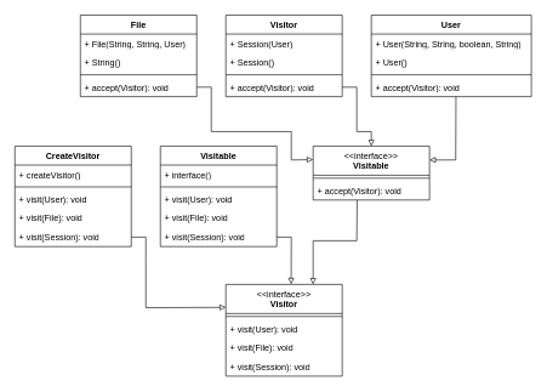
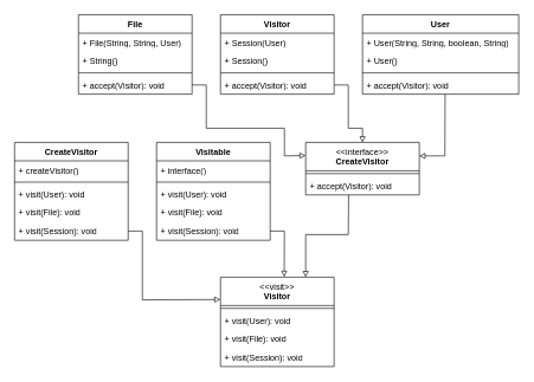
  <mxCell id="0" />
  <mxCell id="1" parent="0" />
  <mxCell id="2" value="File" style="swimlane;fontStyle=1;align=center;verticalAlign=top;childLayout=stackLayout;horizontal=1;startSize=26;horizontalStack=0;resizeParent=1;resizeParentMax=0;resizeLast=0;collapsible=1;marginBottom=0;whiteSpace=wrap;html=1;" vertex="1" parent="1"><mxGeometry x="110" y="20" width="160" height="112" as="geometry" /></mxCell>
  <mxCell id="3" value="+ File(String, String, User)&amp;nbsp;" style="text;strokeColor=none;fillColor=none;align=left;verticalAlign=top;spacingLeft=4;spacingRight=4;overflow=hidden;rotatable=0;points=[[0,0.5],[1,0.5]];portConstraint=eastwest;whiteSpace=wrap;html=1;" vertex="1" parent="2"><mxGeometry y="26" width="160" height="26" as="geometry" /></mxCell>
  <mxCell id="4" value="+ String()" style="text;strokeColor=none;fillColor=none;align=left;verticalAlign=top;spacingLeft=4;spacingRight=4;overflow=hidden;rotatable=0;points=[[0,0.5],[1,0.5]];portConstraint=eastwest;whiteSpace=wrap;html=1;" vertex="1" parent="2"><mxGeometry y="52" width="160" height="26" as="geometry" /></mxCell>
  <mxCell id="5" value="" style="line;strokeWidth=1;fillColor=none;align=left;verticalAlign=middle;spacingTop=-1;spacingLeft=3;spacingRight=3;rotatable=0;labelPosition=right;points=[];portConstraint=eastwest;strokeColor=inherit;" vertex="1" parent="2"><mxGeometry y="78" width="160" height="8" as="geometry" /></mxCell>
  <mxCell id="6" value="+ accept(Visitor): void" style="text;strokeColor=none;fillColor=none;align=left;verticalAlign=top;spacingLeft=4;spacingRight=4;overflow=hidden;rotatable=0;points=[[0,0.5],[1,0.5]];portConstraint=eastwest;whiteSpace=wrap;html=1;" vertex="1" parent="2"><mxGeometry y="86" width="160" height="26" as="geometry" /></mxCell>
- <mxCell id="7" value="&lt;span style=&quot;font-weight: normal;&quot;&gt;&amp;lt;&amp;lt;interface&amp;gt;&amp;gt;&lt;/span&gt;&lt;div&gt;Visitor&lt;/div&gt;" style="swimlane;fontStyle=1;align=center;verticalAlign=top;childLayout=stackLayout;horizontal=1;startSize=40;horizontalStack=0;resizeParent=1;resizeParentMax=0;resizeLast=0;collapsible=1;marginBottom=0;whiteSpace=wrap;html=1;" vertex="1" parent="1"><mxGeometry x="310" y="390" width="160" height="126" as="geometry" /></mxCell>
+ <mxCell id="7" value="&lt;span style=&quot;font-weight: normal;&quot;&gt;&amp;lt;&amp;lt;visit&amp;gt;&amp;gt;&lt;/span&gt;&lt;div&gt;Visitor&lt;/div&gt;" style="swimlane;fontStyle=1;align=center;verticalAlign=top;childLayout=stackLayout;horizontal=1;startSize=40;horizontalStack=0;resizeParent=1;resizeParentMax=0;resizeLast=0;collapsible=1;marginBottom=0;whiteSpace=wrap;html=1;" vertex="1" parent="1"><mxGeometry x="310" y="390" width="160" height="126" as="geometry" /></mxCell>
  <mxCell id="8" value="" style="line;strokeWidth=1;fillColor=none;align=left;verticalAlign=middle;spacingTop=-1;spacingLeft=3;spacingRight=3;rotatable=0;labelPosition=right;points=[];portConstraint=eastwest;strokeColor=inherit;" vertex="1" parent="7"><mxGeometry y="40" width="160" height="8" as="geometry" /></mxCell>
  <mxCell id="9" value="+ visit(User): void" style="text;strokeColor=none;fillColor=none;align=left;verticalAlign=top;spacingLeft=4;spacingRight=4;overflow=hidden;rotatable=0;points=[[0,0.5],[1,0.5]];portConstraint=eastwest;whiteSpace=wrap;html=1;" vertex="1" parent="7"><mxGeometry y="48" width="160" height="26" as="geometry" /></mxCell>
  <mxCell id="10" value="+ visit(File): void" style="text;strokeColor=none;fillColor=none;align=left;verticalAlign=top;spacingLeft=4;spacingRight=4;overflow=hidden;rotatable=0;points=[[0,0.5],[1,0.5]];portConstraint=eastwest;whiteSpace=wrap;html=1;" vertex="1" parent="7"><mxGeometry y="74" width="160" height="26" as="geometry" /></mxCell>
  <mxCell id="11" value="+ visit(Session): void" style="text;strokeColor=none;fillColor=none;align=left;verticalAlign=top;spacingLeft=4;spacingRight=4;overflow=hidden;rotatable=0;points=[[0,0.5],[1,0.5]];portConstraint=eastwest;whiteSpace=wrap;html=1;" vertex="1" parent="7"><mxGeometry y="100" width="160" height="26" as="geometry" /></mxCell>
  <mxCell id="12" value="CreateVisitor" style="swimlane;fontStyle=1;align=center;verticalAlign=top;childLayout=stackLayout;horizontal=1;startSize=26;horizontalStack=0;resizeParent=1;resizeParentMax=0;resizeLast=0;collapsible=1;marginBottom=0;whiteSpace=wrap;html=1;" vertex="1" parent="1"><mxGeometry x="20" y="200" width="160" height="138" as="geometry" /></mxCell>
  <mxCell id="13" value="+ createVisitor()" style="text;strokeColor=none;fillColor=none;align=left;verticalAlign=top;spacingLeft=4;spacingRight=4;overflow=hidden;rotatable=0;points=[[0,0.5],[1,0.5]];portConstraint=eastwest;whiteSpace=wrap;html=1;" vertex="1" parent="12"><mxGeometry y="26" width="160" height="26" as="geometry" /></mxCell>
  <mxCell id="14" value="" style="line;strokeWidth=1;fillColor=none;align=left;verticalAlign=middle;spacingTop=-1;spacingLeft=3;spacingRight=3;rotatable=0;labelPosition=right;points=[];portConstraint=eastwest;strokeColor=inherit;" vertex="1" parent="12"><mxGeometry y="52" width="160" height="8" as="geometry" /></mxCell>
  <mxCell id="15" value="+ visit(User): void" style="text;strokeColor=none;fillColor=none;align=left;verticalAlign=top;spacingLeft=4;spacingRight=4;overflow=hidden;rotatable=0;points=[[0,0.5],[1,0.5]];portConstraint=eastwest;whiteSpace=wrap;html=1;" vertex="1" parent="12"><mxGeometry y="60" width="160" height="26" as="geometry" /></mxCell>
  <mxCell id="16" value="+ visit(File): void" style="text;strokeColor=none;fillColor=none;align=left;verticalAlign=top;spacingLeft=4;spacingRight=4;overflow=hidden;rotatable=0;points=[[0,0.5],[1,0.5]];portConstraint=eastwest;whiteSpace=wrap;html=1;" vertex="1" parent="12"><mxGeometry y="86" width="160" height="26" as="geometry" /></mxCell>
  <mxCell id="17" value="+ visit(Session): void" style="text;strokeColor=none;fillColor=none;align=left;verticalAlign=top;spacingLeft=4;spacingRight=4;overflow=hidden;rotatable=0;points=[[0,0.5],[1,0.5]];portConstraint=eastwest;whiteSpace=wrap;html=1;" vertex="1" parent="12"><mxGeometry y="112" width="160" height="26" as="geometry" /></mxCell>
- <mxCell id="18" value="&lt;span style=&quot;font-weight: normal;&quot;&gt;&amp;lt;&amp;lt;interface&amp;gt;&amp;gt;&lt;/span&gt;&lt;div&gt;Visitable&lt;/div&gt;" style="swimlane;fontStyle=1;align=center;verticalAlign=top;childLayout=stackLayout;horizontal=1;startSize=40;horizontalStack=0;resizeParent=1;resizeParentMax=0;resizeLast=0;collapsible=1;marginBottom=0;whiteSpace=wrap;html=1;" vertex="1" parent="1"><mxGeometry x="430" y="200" width="160" height="74" as="geometry" /></mxCell>
+ <mxCell id="18" value="&lt;span style=&quot;font-weight: normal;&quot;&gt;&amp;lt;&amp;lt;interface&amp;gt;&amp;gt;&lt;/span&gt;&lt;div&gt;CreateVisitor&lt;/div&gt;" style="swimlane;fontStyle=1;align=center;verticalAlign=top;childLayout=stackLayout;horizontal=1;startSize=40;horizontalStack=0;resizeParent=1;resizeParentMax=0;resizeLast=0;collapsible=1;marginBottom=0;whiteSpace=wrap;html=1;" vertex="1" parent="1"><mxGeometry x="430" y="200" width="160" height="74" as="geometry" /></mxCell>
  <mxCell id="19" value="" style="line;strokeWidth=1;fillColor=none;align=left;verticalAlign=middle;spacingTop=-1;spacingLeft=3;spacingRight=3;rotatable=0;labelPosition=right;points=[];portConstraint=eastwest;strokeColor=inherit;" vertex="1" parent="18"><mxGeometry y="40" width="160" height="8" as="geometry" /></mxCell>
  <mxCell id="20" value="+ accept(Visitor): void" style="text;strokeColor=none;fillColor=none;align=left;verticalAlign=top;spacingLeft=4;spacingRight=4;overflow=hidden;rotatable=0;points=[[0,0.5],[1,0.5]];portConstraint=eastwest;whiteSpace=wrap;html=1;" vertex="1" parent="18"><mxGeometry y="48" width="160" height="26" as="geometry" /></mxCell>
  <mxCell id="21" value="User" style="swimlane;fontStyle=1;align=center;verticalAlign=top;childLayout=stackLayout;horizontal=1;startSize=26;horizontalStack=0;resizeParent=1;resizeParentMax=0;resizeLast=0;collapsible=1;marginBottom=0;whiteSpace=wrap;html=1;" vertex="1" parent="1"><mxGeometry x="510" y="20" width="220" height="112" as="geometry" /></mxCell>
  <mxCell id="22" value="+ User(String, String, boolean, String)" style="text;strokeColor=none;fillColor=none;align=left;verticalAlign=top;spacingLeft=4;spacingRight=4;overflow=hidden;rotatable=0;points=[[0,0.5],[1,0.5]];portConstraint=eastwest;whiteSpace=wrap;html=1;" vertex="1" parent="21"><mxGeometry y="26" width="220" height="26" as="geometry" /></mxCell>
  <mxCell id="23" value="+ User()" style="text;strokeColor=none;fillColor=none;align=left;verticalAlign=top;spacingLeft=4;spacingRight=4;overflow=hidden;rotatable=0;points=[[0,0.5],[1,0.5]];portConstraint=eastwest;whiteSpace=wrap;html=1;" vertex="1" parent="21"><mxGeometry y="52" width="220" height="26" as="geometry" /></mxCell>
  <mxCell id="24" value="" style="line;strokeWidth=1;fillColor=none;align=left;verticalAlign=middle;spacingTop=-1;spacingLeft=3;spacingRight=3;rotatable=0;labelPosition=right;points=[];portConstraint=eastwest;strokeColor=inherit;" vertex="1" parent="21"><mxGeometry y="78" width="220" height="8" as="geometry" /></mxCell>
  <mxCell id="25" value="+ accept(Visitor): void" style="text;strokeColor=none;fillColor=none;align=left;verticalAlign=top;spacingLeft=4;spacingRight=4;overflow=hidden;rotatable=0;points=[[0,0.5],[1,0.5]];portConstraint=eastwest;whiteSpace=wrap;html=1;" vertex="1" parent="21"><mxGeometry y="86" width="220" height="26" as="geometry" /></mxCell>
  <mxCell id="26" value="Visitor" style="swimlane;fontStyle=1;align=center;verticalAlign=top;childLayout=stackLayout;horizontal=1;startSize=26;horizontalStack=0;resizeParent=1;resizeParentMax=0;resizeLast=0;collapsible=1;marginBottom=0;whiteSpace=wrap;html=1;" vertex="1" parent="1"><mxGeometry x="310" y="20" width="160" height="112" as="geometry" /></mxCell>
  <mxCell id="27" value="+ Session(User)" style="text;strokeColor=none;fillColor=none;align=left;verticalAlign=top;spacingLeft=4;spacingRight=4;overflow=hidden;rotatable=0;points=[[0,0.5],[1,0.5]];portConstraint=eastwest;whiteSpace=wrap;html=1;" vertex="1" parent="26"><mxGeometry y="26" width="160" height="26" as="geometry" /></mxCell>
  <mxCell id="28" value="+ Session()" style="text;strokeColor=none;fillColor=none;align=left;verticalAlign=top;spacingLeft=4;spacingRight=4;overflow=hidden;rotatable=0;points=[[0,0.5],[1,0.5]];portConstraint=eastwest;whiteSpace=wrap;html=1;" vertex="1" parent="26"><mxGeometry y="52" width="160" height="26" as="geometry" /></mxCell>
  <mxCell id="29" value="" style="line;strokeWidth=1;fillColor=none;align=left;verticalAlign=middle;spacingTop=-1;spacingLeft=3;spacingRight=3;rotatable=0;labelPosition=right;points=[];portConstraint=eastwest;strokeColor=inherit;" vertex="1" parent="26"><mxGeometry y="78" width="160" height="8" as="geometry" /></mxCell>
  <mxCell id="30" value="+ accept(Visitor): void" style="text;strokeColor=none;fillColor=none;align=left;verticalAlign=top;spacingLeft=4;spacingRight=4;overflow=hidden;rotatable=0;points=[[0,0.5],[1,0.5]];portConstraint=eastwest;whiteSpace=wrap;html=1;" vertex="1" parent="26"><mxGeometry y="86" width="160" height="26" as="geometry" /></mxCell>
  <mxCell id="31" value="Visitable" style="swimlane;fontStyle=1;align=center;verticalAlign=top;childLayout=stackLayout;horizontal=1;startSize=26;horizontalStack=0;resizeParent=1;resizeParentMax=0;resizeLast=0;collapsible=1;marginBottom=0;whiteSpace=wrap;html=1;" vertex="1" parent="1"><mxGeometry x="220" y="200" width="160" height="138" as="geometry" /></mxCell>
  <mxCell id="32" value="+ interface()" style="text;strokeColor=none;fillColor=none;align=left;verticalAlign=top;spacingLeft=4;spacingRight=4;overflow=hidden;rotatable=0;points=[[0,0.5],[1,0.5]];portConstraint=eastwest;whiteSpace=wrap;html=1;" vertex="1" parent="31"><mxGeometry y="26" width="160" height="26" as="geometry" /></mxCell>
  <mxCell id="33" value="" style="line;strokeWidth=1;fillColor=none;align=left;verticalAlign=middle;spacingTop=-1;spacingLeft=3;spacingRight=3;rotatable=0;labelPosition=right;points=[];portConstraint=eastwest;strokeColor=inherit;" vertex="1" parent="31"><mxGeometry y="52" width="160" height="8" as="geometry" /></mxCell>
  <mxCell id="34" value="+ visit(User): void" style="text;strokeColor=none;fillColor=none;align=left;verticalAlign=top;spacingLeft=4;spacingRight=4;overflow=hidden;rotatable=0;points=[[0,0.5],[1,0.5]];portConstraint=eastwest;whiteSpace=wrap;html=1;" vertex="1" parent="31"><mxGeometry y="60" width="160" height="26" as="geometry" /></mxCell>
  <mxCell id="35" value="+ visit(File): void" style="text;strokeColor=none;fillColor=none;align=left;verticalAlign=top;spacingLeft=4;spacingRight=4;overflow=hidden;rotatable=0;points=[[0,0.5],[1,0.5]];portConstraint=eastwest;whiteSpace=wrap;html=1;" vertex="1" parent="31"><mxGeometry y="86" width="160" height="26" as="geometry" /></mxCell>
  <mxCell id="36" value="+ visit(Session): void" style="text;strokeColor=none;fillColor=none;align=left;verticalAlign=top;spacingLeft=4;spacingRight=4;overflow=hidden;rotatable=0;points=[[0,0.5],[1,0.5]];portConstraint=eastwest;whiteSpace=wrap;html=1;" vertex="1" parent="31"><mxGeometry y="112" width="160" height="26" as="geometry" /></mxCell>
  <mxCell id="37" value="" style="endArrow=block;html=1;rounded=0;exitX=1;exitY=0.5;exitDx=0;exitDy=0;entryX=0;entryY=0.25;entryDx=0;entryDy=0;endFill=0;" edge="1" parent="1" source="6" target="18"><mxGeometry width="50" height="50" relative="1" as="geometry"><mxPoint x="170" y="150" as="sourcePoint" /><mxPoint x="60" y="70" as="targetPoint" /><Array as="points"><mxPoint x="290" y="119" /><mxPoint x="290" y="180" /><mxPoint x="400" y="180" /><mxPoint x="400" y="219" /></Array></mxGeometry></mxCell>
  <mxCell id="38" value="" style="endArrow=block;html=1;rounded=0;exitX=1;exitY=0.5;exitDx=0;exitDy=0;entryX=0.5;entryY=0;entryDx=0;entryDy=0;endFill=0;" edge="1" parent="1" source="30" target="18"><mxGeometry width="50" height="50" relative="1" as="geometry"><mxPoint x="400" y="140" as="sourcePoint" /><mxPoint x="720" y="160" as="targetPoint" /><Array as="points"><mxPoint x="490" y="119" /><mxPoint x="490" y="180" /><mxPoint x="510" y="180" /></Array></mxGeometry></mxCell>
  <mxCell id="39" value="" style="endArrow=block;html=1;rounded=0;exitX=0.529;exitY=1;exitDx=0;exitDy=0;exitPerimeter=0;endFill=0;" edge="1" parent="1" source="25"><mxGeometry width="50" height="50" relative="1" as="geometry"><mxPoint x="630" y="150" as="sourcePoint" /><mxPoint x="590" y="219" as="targetPoint" /><Array as="points"><mxPoint x="626" y="219" /></Array></mxGeometry></mxCell>
  <mxCell id="40" value="" style="endArrow=block;html=1;rounded=0;exitX=1;exitY=0.5;exitDx=0;exitDy=0;entryX=0;entryY=0.25;entryDx=0;entryDy=0;endFill=0;" edge="1" parent="1" source="17" target="7"><mxGeometry width="50" height="50" relative="1" as="geometry"><mxPoint x="90" y="440" as="sourcePoint" /><mxPoint x="140" y="390" as="targetPoint" /><Array as="points"><mxPoint x="200" y="325" /><mxPoint x="200" y="360" /><mxPoint x="200" y="422" /></Array></mxGeometry></mxCell>
  <mxCell id="41" value="" style="endArrow=block;html=1;rounded=0;exitX=1;exitY=0.5;exitDx=0;exitDy=0;endFill=0;entryX=0.561;entryY=-0.003;entryDx=0;entryDy=0;entryPerimeter=0;" edge="1" parent="1" source="36" target="7"><mxGeometry width="50" height="50" relative="1" as="geometry"><mxPoint x="570" y="380" as="sourcePoint" /><mxPoint x="400" y="390" as="targetPoint" /><Array as="points"><mxPoint x="400" y="325" /></Array></mxGeometry></mxCell>
  <mxCell id="42" value="" style="endArrow=block;html=1;rounded=0;exitX=0.378;exitY=1;exitDx=0;exitDy=0;exitPerimeter=0;entryX=0.75;entryY=0;entryDx=0;entryDy=0;endFill=0;" edge="1" parent="1" source="20" target="7"><mxGeometry width="50" height="50" relative="1" as="geometry"><mxPoint x="480" y="360" as="sourcePoint" /><mxPoint x="530" y="310" as="targetPoint" /><Array as="points"><mxPoint x="490" y="330" /><mxPoint x="430" y="330" /></Array></mxGeometry></mxCell>
